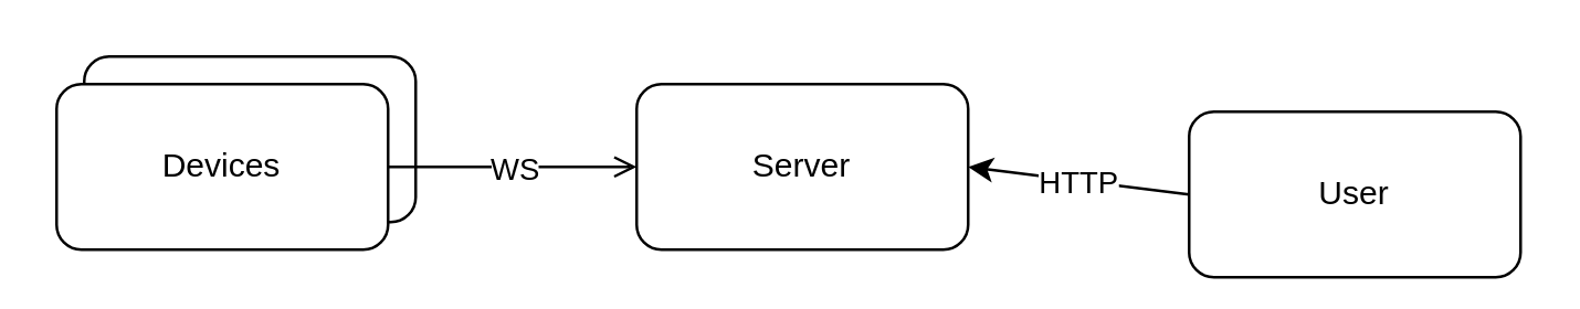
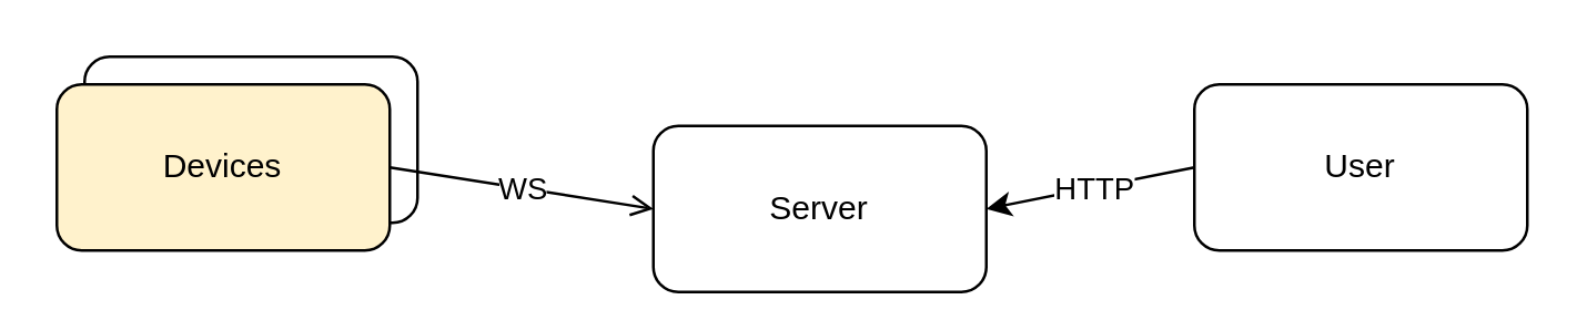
  <mxCell id="0" />
  <mxCell id="1" parent="0" />
  <mxCell id="2" value="" style="rounded=1;whiteSpace=wrap;html=1;" vertex="1" parent="1"><mxGeometry x="30" y="20" width="120" height="60" as="geometry" /></mxCell>
- <mxCell id="3" value="Devices" style="rounded=1;whiteSpace=wrap;html=1;" vertex="1" parent="1"><mxGeometry x="20" y="30" width="120" height="60" as="geometry" /></mxCell>
- <mxCell id="4" value="Server" style="rounded=1;whiteSpace=wrap;html=1;" vertex="1" parent="1"><mxGeometry x="230" y="30" width="120" height="60" as="geometry" /></mxCell>
- <mxCell id="5" value="User" style="rounded=1;whiteSpace=wrap;html=1;" vertex="1" parent="1"><mxGeometry x="430" y="40" width="120" height="60" as="geometry" /></mxCell>
+ <mxCell id="3" value="Devices" style="rounded=1;whiteSpace=wrap;html=1;fillColor=#fff2cc;" vertex="1" parent="1"><mxGeometry x="20" y="30" width="120" height="60" as="geometry" /></mxCell>
+ <mxCell id="4" value="Server" style="rounded=1;whiteSpace=wrap;html=1;" vertex="1" parent="1"><mxGeometry x="235" y="45" width="120" height="60" as="geometry" /></mxCell>
+ <mxCell id="5" value="User" style="rounded=1;whiteSpace=wrap;html=1;" vertex="1" parent="1"><mxGeometry x="430" y="30" width="120" height="60" as="geometry" /></mxCell>
  <mxCell id="6" value="" style="endArrow=open;html=1;rounded=0;entryX=0;entryY=0.5;entryDx=0;entryDy=0;exitX=1;exitY=0.5;exitDx=0;exitDy=0;" edge="1" parent="1" source="3" target="4"><mxGeometry relative="1" as="geometry"><mxPoint x="180" y="130" as="sourcePoint" /><mxPoint x="210" y="60" as="targetPoint" /></mxGeometry></mxCell>
  <mxCell id="7" value="WS" style="edgeLabel;resizable=0;html=1;;align=center;verticalAlign=middle;" connectable="0" vertex="1" parent="6"><mxGeometry relative="1" as="geometry" /></mxCell>
  <mxCell id="8" value="" style="endArrow=classic;html=1;rounded=0;exitX=0;exitY=0.5;exitDx=0;exitDy=0;entryX=1;entryY=0.5;entryDx=0;entryDy=0;" edge="1" parent="1" source="5" target="4"><mxGeometry relative="1" as="geometry"><mxPoint x="230" y="160" as="sourcePoint" /><mxPoint x="330" y="160" as="targetPoint" /></mxGeometry></mxCell>
  <mxCell id="9" value="Label" style="edgeLabel;resizable=0;html=1;;align=center;verticalAlign=middle;" connectable="0" vertex="1" parent="8"><mxGeometry relative="1" as="geometry" /></mxCell>
  <mxCell id="10" value="HTTP" style="edgeLabel;html=1;align=center;verticalAlign=middle;resizable=0;points=[];" vertex="1" connectable="0" parent="8"><mxGeometry y="3" relative="1" as="geometry"><mxPoint y="-3" as="offset" /></mxGeometry></mxCell>
